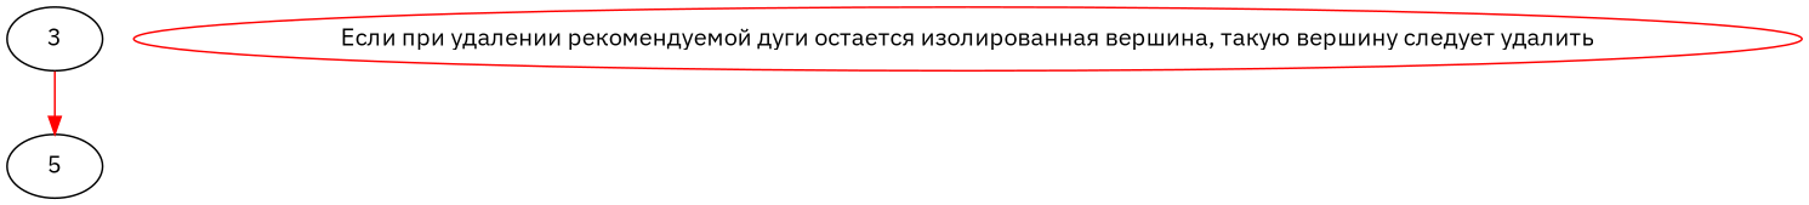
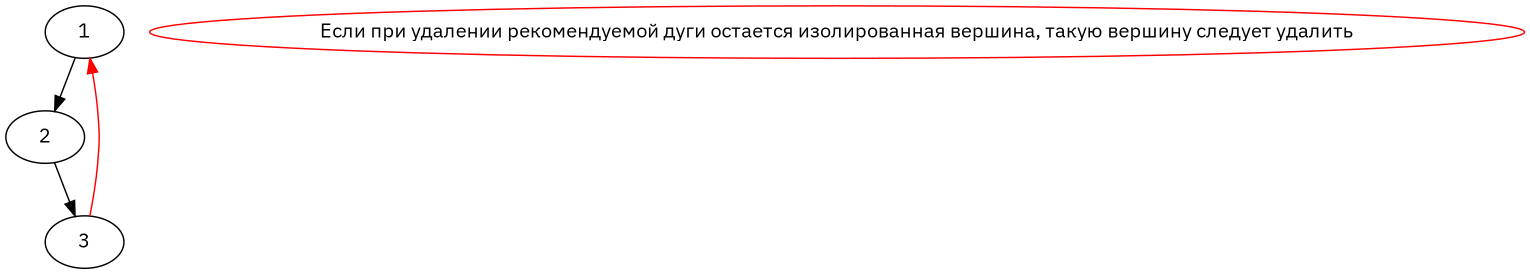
  digraph {
    fontname="IBM Plex Sans"
    node [fontname="IBM Plex Sans"]
    edge [fontname="IBM Plex Sans"]
-   1 [label=5]
+   1
+   2
    3
    n4 [color=red label="Если при удалении рекомендуемой дуги остается изолированная вершина, такую вершину следует удалить"]
+   1 -> 2
+   2 -> 3
    3 -> 1 [color=red]
  }
